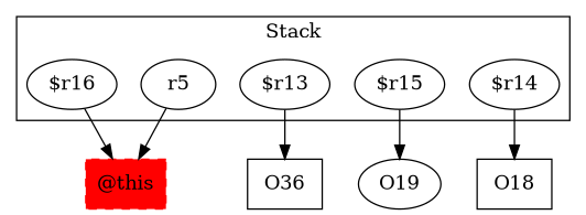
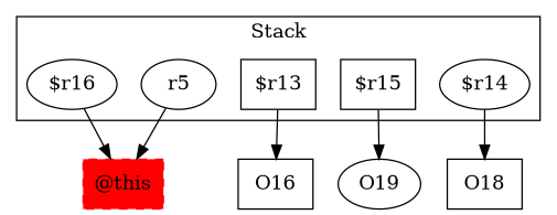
  digraph {
    rankDir=LR
    n1 [label=r5]
-   "$r13"
+   "$r13" [shape=box]
    "$r16"
-   "$r15"
+   "$r15" [shape=box]
    "$r14"
    "@this" [color=red shape=box style="filled,dashed"]
-   O16 [shape=box label=O36]
+   O16 [shape=box]
    O19 [shape=ellipse]
    O18 [shape=box]
    subgraph cluster_1 {
      label=Stack
      n1
      "$r13"
      "$r16"
      "$r15"
      "$r14"
    }
    n1 -> "@this"
    "$r13" -> O16
    "$r16" -> "@this"
    "$r15" -> O19
    "$r14" -> O18
  }
